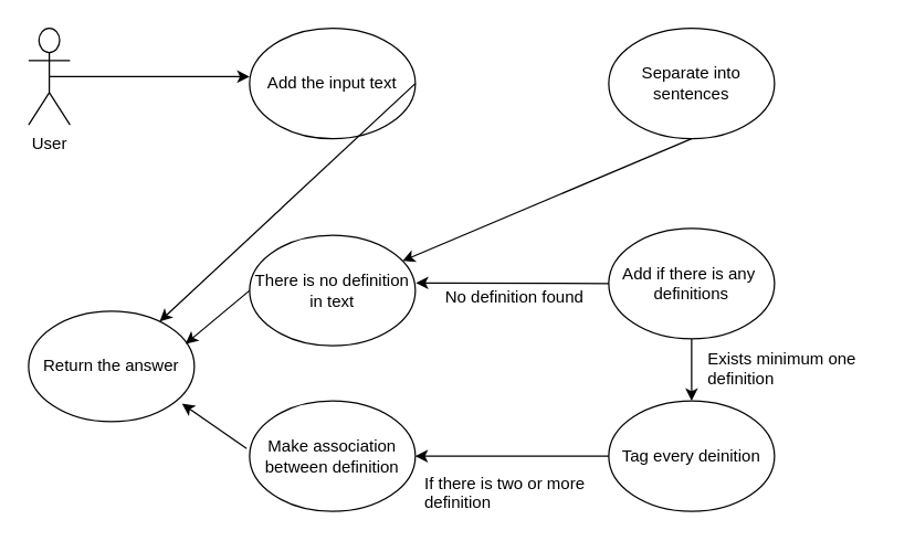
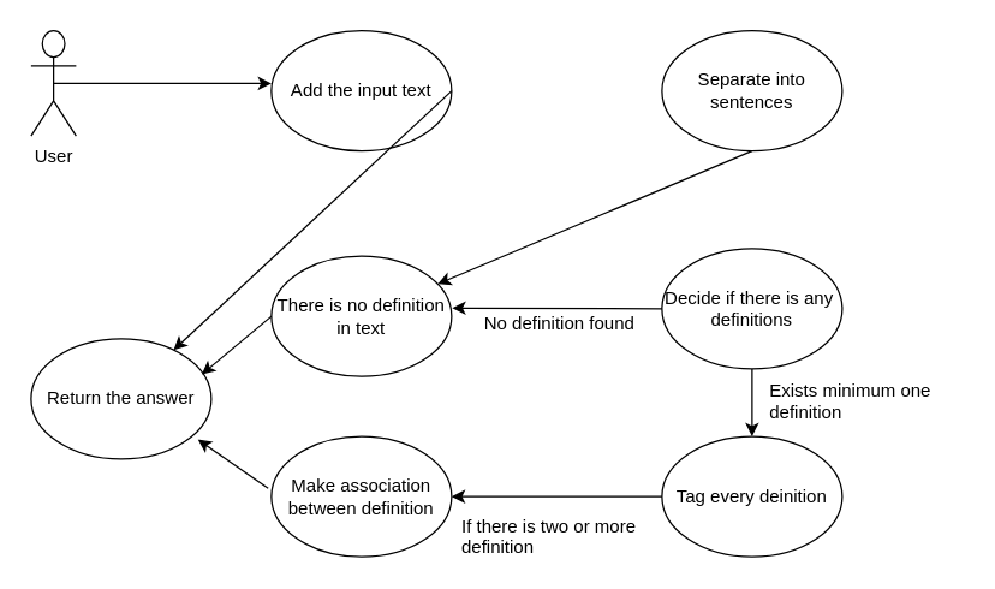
  <mxCell id="0" />
  <mxCell id="1" parent="0" />
  <mxCell id="2" style="edgeStyle=orthogonalEdgeStyle;rounded=0;orthogonalLoop=1;jettySize=auto;html=1;exitX=0.5;exitY=0.5;exitDx=0;exitDy=0;exitPerimeter=0;" edge="1" parent="1" source="3"><mxGeometry relative="1" as="geometry"><mxPoint x="180" y="55" as="targetPoint" /></mxGeometry></mxCell>
  <mxCell id="3" value="User" style="shape=umlActor;verticalLabelPosition=bottom;labelBackgroundColor=#ffffff;verticalAlign=top;html=1;outlineConnect=0;" vertex="1" parent="1"><mxGeometry x="20" y="20" width="30" height="70" as="geometry" /></mxCell>
  <mxCell id="4" value="Add the input text" style="ellipse;whiteSpace=wrap;html=1;" vertex="1" parent="1"><mxGeometry x="180" y="20" width="120" height="80" as="geometry" /></mxCell>
  <mxCell id="5" value="" style="endArrow=classic;html=1;exitX=1;exitY=0.5;exitDx=0;exitDy=0;" edge="1" parent="1" source="4" target="18"><mxGeometry width="50" height="50" relative="1" as="geometry"><mxPoint x="450" y="70" as="sourcePoint" /><mxPoint x="380" y="-20" as="targetPoint" /></mxGeometry></mxCell>
  <mxCell id="6" value="Separate into sentences" style="ellipse;whiteSpace=wrap;html=1;" vertex="1" parent="1"><mxGeometry x="440" y="20" width="120" height="80" as="geometry" /></mxCell>
  <mxCell id="7" value="" style="endArrow=classic;html=1;exitX=0.5;exitY=1;exitDx=0;exitDy=0;" edge="1" parent="1" source="6" target="13"><mxGeometry width="50" height="50" relative="1" as="geometry"><mxPoint x="10" y="180" as="sourcePoint" /><mxPoint x="500" y="60" as="targetPoint" /></mxGeometry></mxCell>
- <mxCell id="8" value="Add if there is any&amp;nbsp; definitions" style="ellipse;whiteSpace=wrap;html=1;" vertex="1" parent="1"><mxGeometry x="440" y="165" width="120" height="80" as="geometry" /></mxCell>
+ <mxCell id="8" value="Decide if there is any&amp;nbsp; definitions" style="ellipse;whiteSpace=wrap;html=1;" vertex="1" parent="1"><mxGeometry x="440" y="165" width="120" height="80" as="geometry" /></mxCell>
  <mxCell id="9" value="Tag every deinition" style="ellipse;whiteSpace=wrap;html=1;" vertex="1" parent="1"><mxGeometry x="440" y="290" width="120" height="80" as="geometry" /></mxCell>
  <mxCell id="10" value="" style="endArrow=classic;html=1;exitX=0.5;exitY=1;exitDx=0;exitDy=0;" edge="1" parent="1" source="8" target="9"><mxGeometry width="50" height="50" relative="1" as="geometry"><mxPoint x="490" y="150" as="sourcePoint" /><mxPoint x="540" y="100" as="targetPoint" /></mxGeometry></mxCell>
  <mxCell id="11" value="Make association between definition" style="ellipse;whiteSpace=wrap;html=1;" vertex="1" parent="1"><mxGeometry x="180" y="290" width="120" height="80" as="geometry" /></mxCell>
  <mxCell id="12" value="" style="endArrow=classic;html=1;exitX=0;exitY=0.5;exitDx=0;exitDy=0;entryX=1;entryY=0.5;entryDx=0;entryDy=0;" edge="1" parent="1" source="9" target="11"><mxGeometry width="50" height="50" relative="1" as="geometry"><mxPoint x="280" y="260" as="sourcePoint" /><mxPoint x="330" y="210" as="targetPoint" /></mxGeometry></mxCell>
  <mxCell id="13" value="There is no definition in text" style="ellipse;whiteSpace=wrap;html=1;" vertex="1" parent="1"><mxGeometry x="180" y="170" width="120" height="80" as="geometry" /></mxCell>
  <mxCell id="14" value="&lt;div&gt;Exists minimum one&lt;/div&gt;&lt;div&gt; definition&lt;/div&gt;" style="text;html=1;resizable=0;points=[];autosize=1;align=left;verticalAlign=top;spacingTop=-4;" vertex="1" parent="1"><mxGeometry x="510" y="250" width="130" height="30" as="geometry" /></mxCell>
  <mxCell id="15" value="" style="endArrow=classic;html=1;entryX=1.003;entryY=0.431;entryDx=0;entryDy=0;entryPerimeter=0;exitX=0;exitY=0.5;exitDx=0;exitDy=0;" edge="1" parent="1" source="8" target="13"><mxGeometry width="50" height="50" relative="1" as="geometry"><mxPoint x="320" y="204" as="sourcePoint" /><mxPoint x="230" y="280" as="targetPoint" /></mxGeometry></mxCell>
  <mxCell id="16" value="No definition found" style="text;html=1;resizable=0;points=[];autosize=1;align=left;verticalAlign=top;spacingTop=-4;" vertex="1" parent="1"><mxGeometry x="320" y="205" width="120" height="20" as="geometry" /></mxCell>
  <mxCell id="17" value="&lt;div&gt;If there is two or more&lt;/div&gt;&lt;div&gt; definition&lt;/div&gt;" style="text;html=1;resizable=0;points=[];autosize=1;align=left;verticalAlign=top;spacingTop=-4;" vertex="1" parent="1"><mxGeometry x="305" y="340" width="130" height="30" as="geometry" /></mxCell>
  <mxCell id="18" value="Return the answer" style="ellipse;whiteSpace=wrap;html=1;" vertex="1" parent="1"><mxGeometry x="20" y="225" width="120" height="80" as="geometry" /></mxCell>
  <mxCell id="19" value="" style="endArrow=classic;html=1;exitX=0;exitY=0.5;exitDx=0;exitDy=0;entryX=0.947;entryY=0.296;entryDx=0;entryDy=0;entryPerimeter=0;" edge="1" parent="1" source="13" target="18"><mxGeometry width="50" height="50" relative="1" as="geometry"><mxPoint x="120" y="210" as="sourcePoint" /><mxPoint x="170" y="160" as="targetPoint" /></mxGeometry></mxCell>
  <mxCell id="20" value="" style="endArrow=classic;html=1;exitX=-0.018;exitY=0.431;exitDx=0;exitDy=0;exitPerimeter=0;entryX=0.926;entryY=0.838;entryDx=0;entryDy=0;entryPerimeter=0;" edge="1" parent="1" source="11" target="18"><mxGeometry width="50" height="50" relative="1" as="geometry"><mxPoint x="120" y="360" as="sourcePoint" /><mxPoint x="170" y="310" as="targetPoint" /></mxGeometry></mxCell>
